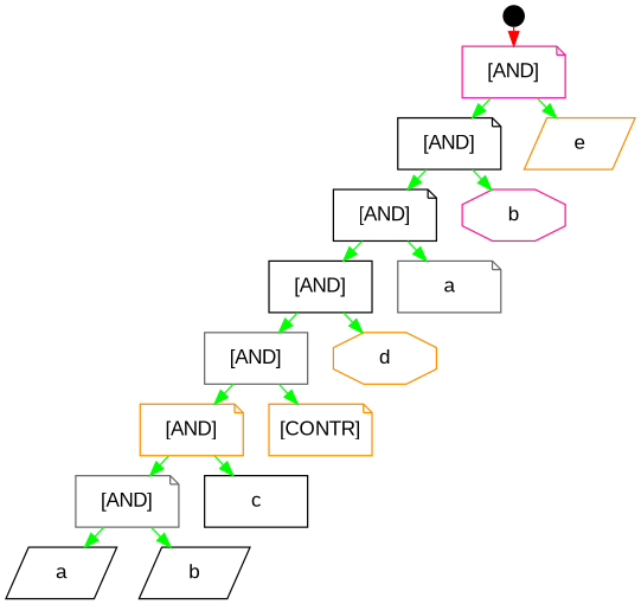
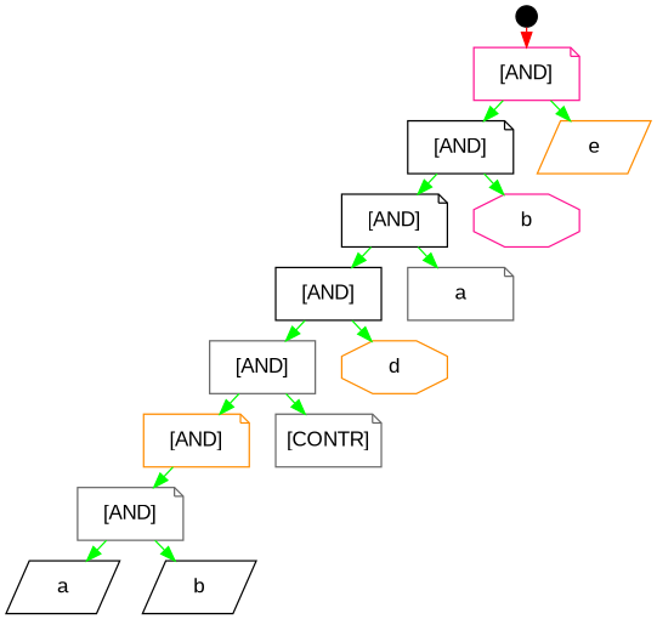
  digraph {
    rankdir=TD
    ranksep=.2
    node [color=black fixedsize=true fontname=Arial fontsize=14 shape=note]
    edge [color=green fontname=Arial fontsize=14]
    -1 [shape=point width=0.2]
    n2 [color=deeppink label="[AND]" width=1]
    n3 [label="[AND]" width=1]
    n4 [color=darkorange label=e shape=parallelogram width=1]
    n5 [label="[AND]" width=1]
    n6 [color=deeppink label=b shape=octagon width=1]
    n7 [label="[AND]" shape=box width=1]
    n8 [color=gray40 label=a width=1]
    n9 [color=gray40 label="[AND]" shape=box width=1]
    n10 [color=darkorange label=d shape=octagon width=1]
    n11 [color=darkorange label="[AND]" width=1]
-   n12 [color=darkorange label="[CONTR]" width=1]
+   n12 [color=gray40 label="[CONTR]" width=1]
    n13 [color=gray40 label="[AND]" width=1]
-   n14 [label=c shape=box width=1]
    n15 [label=a shape=parallelogram width=1]
    n16 [label=b shape=parallelogram width=1]
    -1 -> n2 [color=red]
    n2 -> n3
    n2 -> n4
    n3 -> n5
    n3 -> n6
    n5 -> n7
    n5 -> n8
    n7 -> n9
    n7 -> n10
    n9 -> n11
    n9 -> n12
    n11 -> n13
-   n11 -> n14
    n13 -> n15
    n13 -> n16
  }
